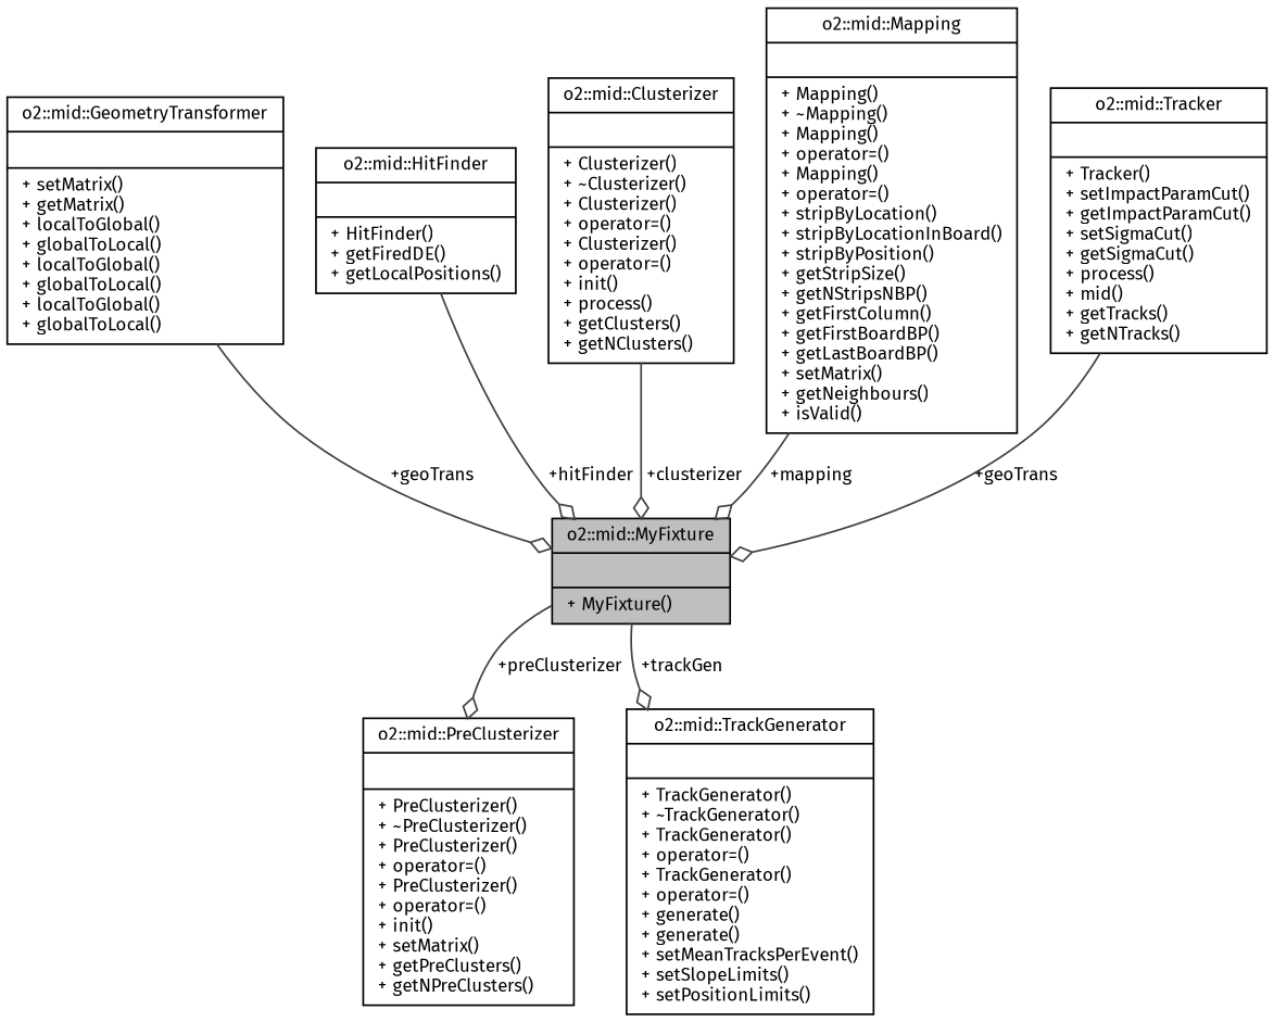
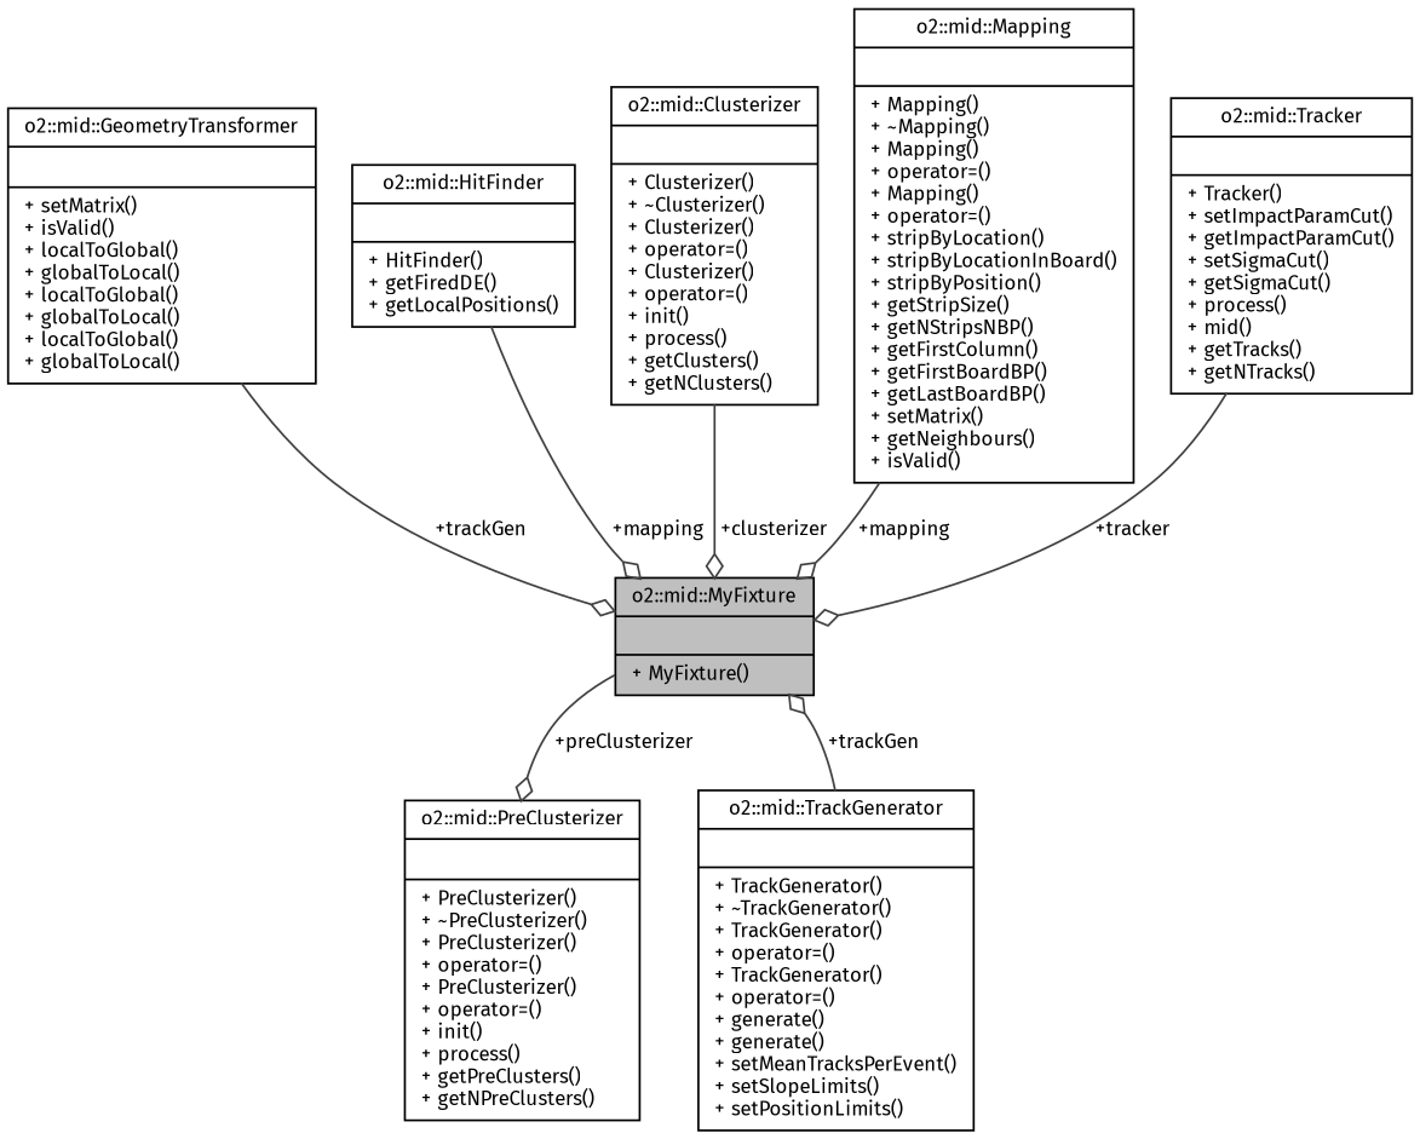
  digraph {
    fontname="Fira Sans"
    node [color=black fontname="Fira Sans" fontsize=10 shape=record]
    edge [arrowhead=odiamond color=grey25 fontname="Fira Sans" fontsize=10 labelfontname=Helvetica labelfontsize=10 style=solid]
    n1 [fillcolor=grey75 fontcolor=black height=0.2 label="{o2::mid::MyFixture\n||+ MyFixture()\l}" style=filled width=0.4]
-   n2 [height=0.2 label="{o2::mid::PreClusterizer\n||+ PreClusterizer()\l+ ~PreClusterizer()\l+ PreClusterizer()\l+ operator=()\l+ PreClusterizer()\l+ operator=()\l+ init()\l+ setMatrix()\l+ getPreClusters()\l+ getNPreClusters()\l}" width=0.4]
-   n3 [height=0.2 label="{o2::mid::GeometryTransformer\n||+ setMatrix()\l+ getMatrix()\l+ localToGlobal()\l+ globalToLocal()\l+ localToGlobal()\l+ globalToLocal()\l+ localToGlobal()\l+ globalToLocal()\l}" width=0.4]
+   n2 [height=0.2 label="{o2::mid::PreClusterizer\n||+ PreClusterizer()\l+ ~PreClusterizer()\l+ PreClusterizer()\l+ operator=()\l+ PreClusterizer()\l+ operator=()\l+ init()\l+ process()\l+ getPreClusters()\l+ getNPreClusters()\l}" width=0.4]
+   n3 [height=0.2 label="{o2::mid::GeometryTransformer\n||+ setMatrix()\l+ isValid()\l+ localToGlobal()\l+ globalToLocal()\l+ localToGlobal()\l+ globalToLocal()\l+ localToGlobal()\l+ globalToLocal()\l}" width=0.4]
    n4 [height=0.2 label="{o2::mid::TrackGenerator\n||+ TrackGenerator()\l+ ~TrackGenerator()\l+ TrackGenerator()\l+ operator=()\l+ TrackGenerator()\l+ operator=()\l+ generate()\l+ generate()\l+ setMeanTracksPerEvent()\l+ setSlopeLimits()\l+ setPositionLimits()\l}" width=0.4]
    n5 [height=0.2 label="{o2::mid::HitFinder\n||+ HitFinder()\l+ getFiredDE()\l+ getLocalPositions()\l}" width=0.4]
    n6 [height=0.2 label="{o2::mid::Clusterizer\n||+ Clusterizer()\l+ ~Clusterizer()\l+ Clusterizer()\l+ operator=()\l+ Clusterizer()\l+ operator=()\l+ init()\l+ process()\l+ getClusters()\l+ getNClusters()\l}" width=0.4]
    n7 [height=0.2 label="{o2::mid::Mapping\n||+ Mapping()\l+ ~Mapping()\l+ Mapping()\l+ operator=()\l+ Mapping()\l+ operator=()\l+ stripByLocation()\l+ stripByLocationInBoard()\l+ stripByPosition()\l+ getStripSize()\l+ getNStripsNBP()\l+ getFirstColumn()\l+ getFirstBoardBP()\l+ getLastBoardBP()\l+ setMatrix()\l+ getNeighbours()\l+ isValid()\l}" width=0.4]
    n8 [height=0.2 label="{o2::mid::Tracker\n||+ Tracker()\l+ setImpactParamCut()\l+ getImpactParamCut()\l+ setSigmaCut()\l+ getSigmaCut()\l+ process()\l+ mid()\l+ getTracks()\l+ getNTracks()\l}" width=0.4]
    n1 -> n2 [label=" +preClusterizer"]
-   n3 -> n1 [label=" +geoTrans"]
-   n1 -> n4 [label=" +trackGen"]
-   n5 -> n1 [label=" +hitFinder"]
+   n3 -> n1 [label=" +trackGen"]
+   n4 -> n1 [label=" +trackGen"]
+   n5 -> n1 [label=" +mapping"]
    n6 -> n1 [label=" +clusterizer"]
    n7 -> n1 [label=" +mapping"]
-   n8 -> n1 [label=" +geoTrans"]
+   n8 -> n1 [label=" +tracker"]
  }
